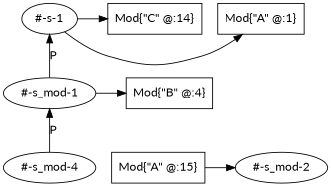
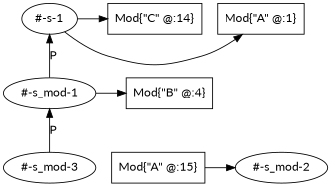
  digraph {
    fontname=Lato
    rankdir=BT
    node [fontname=Lato shape=ellipse]
    edge [fontname=Lato]
    "#-s-1"
    "Mod{\"A\" @:1}" [shape=box]
    "Mod{\"C\" @:14}" [shape=box]
    "#-s_mod-1"
    "Mod{\"B\" @:4}" [shape=box]
    "#-s_mod-2"
    "Mod{\"A\" @:15}" [shape=box]
-   "#-s_mod-3" [label="#-s_mod-4"]
+   "#-s_mod-3"
    subgraph sub_1 {
      rank=same
      "#-s-1"
      "Mod{\"A\" @:1}"
      "Mod{\"C\" @:14}"
    }
    subgraph sub_2 {
      rank=same
      "#-s_mod-1"
      "Mod{\"B\" @:4}"
    }
    subgraph sub_3 {
      rank=same
      "#-s_mod-2"
      "Mod{\"A\" @:15}"
    }
    subgraph sub_4 {
      rank=same
    }
    "#-s-1" -> "Mod{\"A\" @:1}"
    "#-s-1" -> "Mod{\"C\" @:14}"
    "#-s_mod-1" -> "#-s-1" [label=P]
    "#-s_mod-1" -> "Mod{\"B\" @:4}"
    "Mod{\"A\" @:15}" -> "#-s_mod-2"
    "#-s_mod-3" -> "#-s_mod-1" [label=P]
  }
